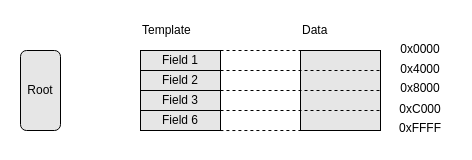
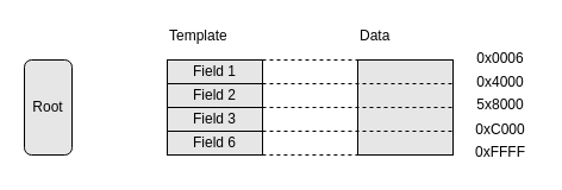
  <mxCell id="0" />
  <mxCell id="1" parent="0" />
  <mxCell id="2" value="Template" style="text;html=1;strokeColor=none;fillColor=none;align=left;verticalAlign=middle;whiteSpace=wrap;rounded=0;" parent="1" vertex="1"><mxGeometry x="140" y="20" width="80" height="20" as="geometry" /></mxCell>
  <mxCell id="3" value="" style="rounded=0;whiteSpace=wrap;html=1;fillColor=#E6E6E6;" parent="1" vertex="1"><mxGeometry x="300" y="50" width="80" height="80" as="geometry" /></mxCell>
  <mxCell id="4" value="Data" style="text;html=1;strokeColor=none;fillColor=none;align=left;verticalAlign=middle;whiteSpace=wrap;rounded=0;" parent="1" vertex="1"><mxGeometry x="300" y="20" width="80" height="20" as="geometry" /></mxCell>
- <mxCell id="5" value="0x0000" style="text;html=1;strokeColor=none;fillColor=none;align=center;verticalAlign=middle;whiteSpace=wrap;rounded=0;" parent="1" vertex="1"><mxGeometry x="390" y="39" width="60" height="20" as="geometry" /></mxCell>
+ <mxCell id="5" value="0x0006" style="text;html=1;strokeColor=none;fillColor=none;align=center;verticalAlign=middle;whiteSpace=wrap;rounded=0;" parent="1" vertex="1"><mxGeometry x="390" y="39" width="60" height="20" as="geometry" /></mxCell>
  <mxCell id="6" value="0xFFFF" style="text;html=1;strokeColor=none;fillColor=none;align=center;verticalAlign=middle;whiteSpace=wrap;rounded=0;" parent="1" vertex="1"><mxGeometry x="390" y="118" width="60" height="20" as="geometry" /></mxCell>
  <mxCell id="7" value="" style="endArrow=none;html=1;dashed=1;entryX=1;entryY=0.5;entryDx=0;entryDy=0;" parent="1" target="3" edge="1"><mxGeometry width="50" height="50" relative="1" as="geometry"><mxPoint x="220" y="90" as="sourcePoint" /><mxPoint x="250" y="90" as="targetPoint" /></mxGeometry></mxCell>
  <mxCell id="8" value="" style="endArrow=none;html=1;dashed=1;" parent="1" edge="1"><mxGeometry width="50" height="50" relative="1" as="geometry"><mxPoint x="220" y="50" as="sourcePoint" /><mxPoint x="300" y="50" as="targetPoint" /></mxGeometry></mxCell>
- <mxCell id="9" value="0x8000" style="text;html=1;strokeColor=none;fillColor=none;align=center;verticalAlign=middle;whiteSpace=wrap;rounded=0;" parent="1" vertex="1"><mxGeometry x="390" y="78" width="60" height="20" as="geometry" /></mxCell>
+ <mxCell id="9" value="5x8000" style="text;html=1;strokeColor=none;fillColor=none;align=center;verticalAlign=middle;whiteSpace=wrap;rounded=0;" parent="1" vertex="1"><mxGeometry x="390" y="78" width="60" height="20" as="geometry" /></mxCell>
  <mxCell id="10" value="" style="endArrow=none;html=1;dashed=1;exitX=1.005;exitY=1.001;exitDx=0;exitDy=0;exitPerimeter=0;" parent="1" edge="1"><mxGeometry width="50" height="50" relative="1" as="geometry"><mxPoint x="219.9" y="130.04" as="sourcePoint" /><mxPoint x="300" y="130" as="targetPoint" /></mxGeometry></mxCell>
  <mxCell id="11" value="Field 1" style="rounded=0;whiteSpace=wrap;html=1;fillColor=#E6E6E6;" vertex="1" parent="1"><mxGeometry x="140" y="50" width="80" height="20" as="geometry" /></mxCell>
  <mxCell id="12" value="Field 2" style="rounded=0;whiteSpace=wrap;html=1;fillColor=#E6E6E6;" vertex="1" parent="1"><mxGeometry x="140" y="70" width="80" height="20" as="geometry" /></mxCell>
  <mxCell id="13" value="Field 3" style="rounded=0;whiteSpace=wrap;html=1;fillColor=#E6E6E6;" vertex="1" parent="1"><mxGeometry x="140" y="90" width="80" height="20" as="geometry" /></mxCell>
  <mxCell id="14" value="Field 6" style="rounded=0;whiteSpace=wrap;html=1;fillColor=#E6E6E6;" vertex="1" parent="1"><mxGeometry x="140" y="110" width="80" height="20" as="geometry" /></mxCell>
  <mxCell id="15" value="Root" style="whiteSpace=wrap;html=1;fillColor=#E6E6E6;rounded=1;" vertex="1" parent="1"><mxGeometry x="20" y="50" width="40" height="80" as="geometry" /></mxCell>
  <mxCell id="16" value="" style="endArrow=none;html=1;dashed=1;entryX=1;entryY=0.5;entryDx=0;entryDy=0;" edge="1" parent="1"><mxGeometry width="50" height="50" relative="1" as="geometry"><mxPoint x="220" y="70" as="sourcePoint" /><mxPoint x="380" y="70" as="targetPoint" /></mxGeometry></mxCell>
  <mxCell id="17" value="" style="endArrow=none;html=1;dashed=1;entryX=1;entryY=0.5;entryDx=0;entryDy=0;" edge="1" parent="1"><mxGeometry width="50" height="50" relative="1" as="geometry"><mxPoint x="220" y="110" as="sourcePoint" /><mxPoint x="380" y="110" as="targetPoint" /></mxGeometry></mxCell>
  <mxCell id="18" value="0x4000" style="text;html=1;strokeColor=none;fillColor=none;align=center;verticalAlign=middle;whiteSpace=wrap;rounded=0;" vertex="1" parent="1"><mxGeometry x="390" y="59" width="60" height="20" as="geometry" /></mxCell>
  <mxCell id="19" value="0xC000" style="text;html=1;strokeColor=none;fillColor=none;align=center;verticalAlign=middle;whiteSpace=wrap;rounded=0;" vertex="1" parent="1"><mxGeometry x="390" y="99" width="60" height="20" as="geometry" /></mxCell>
